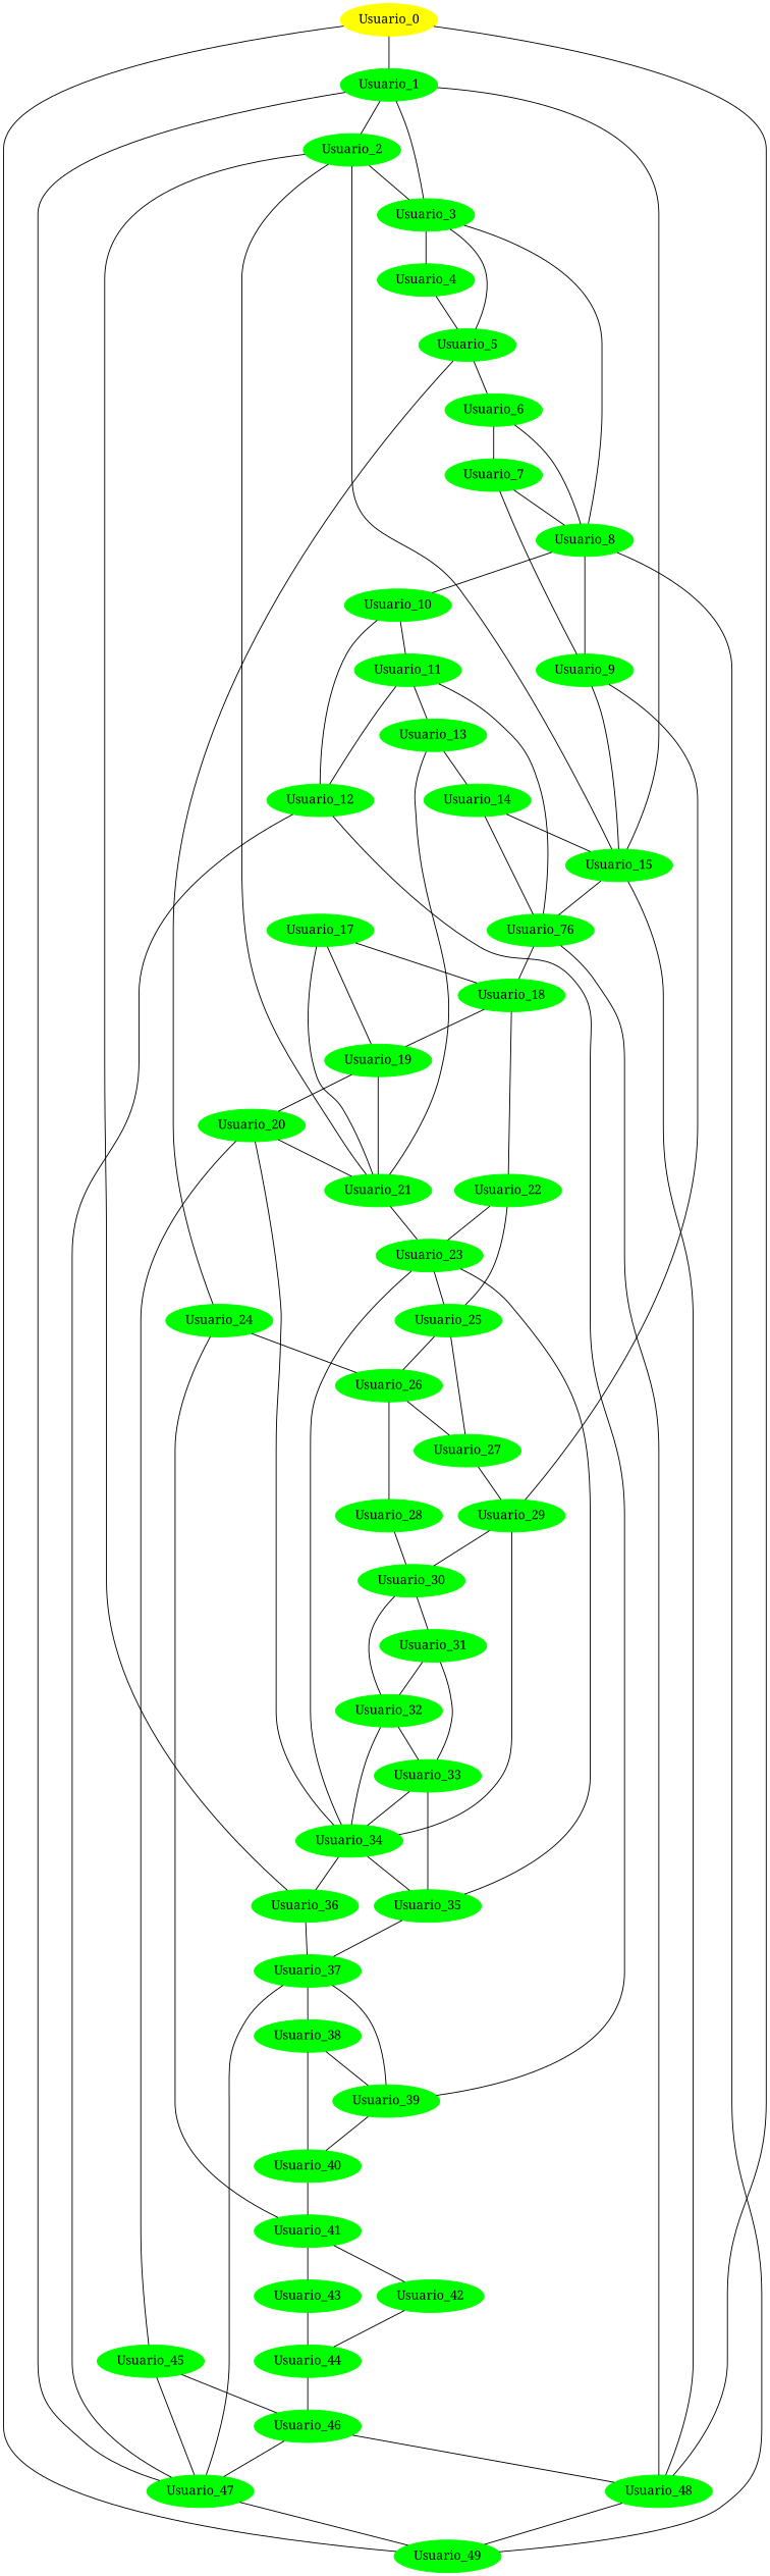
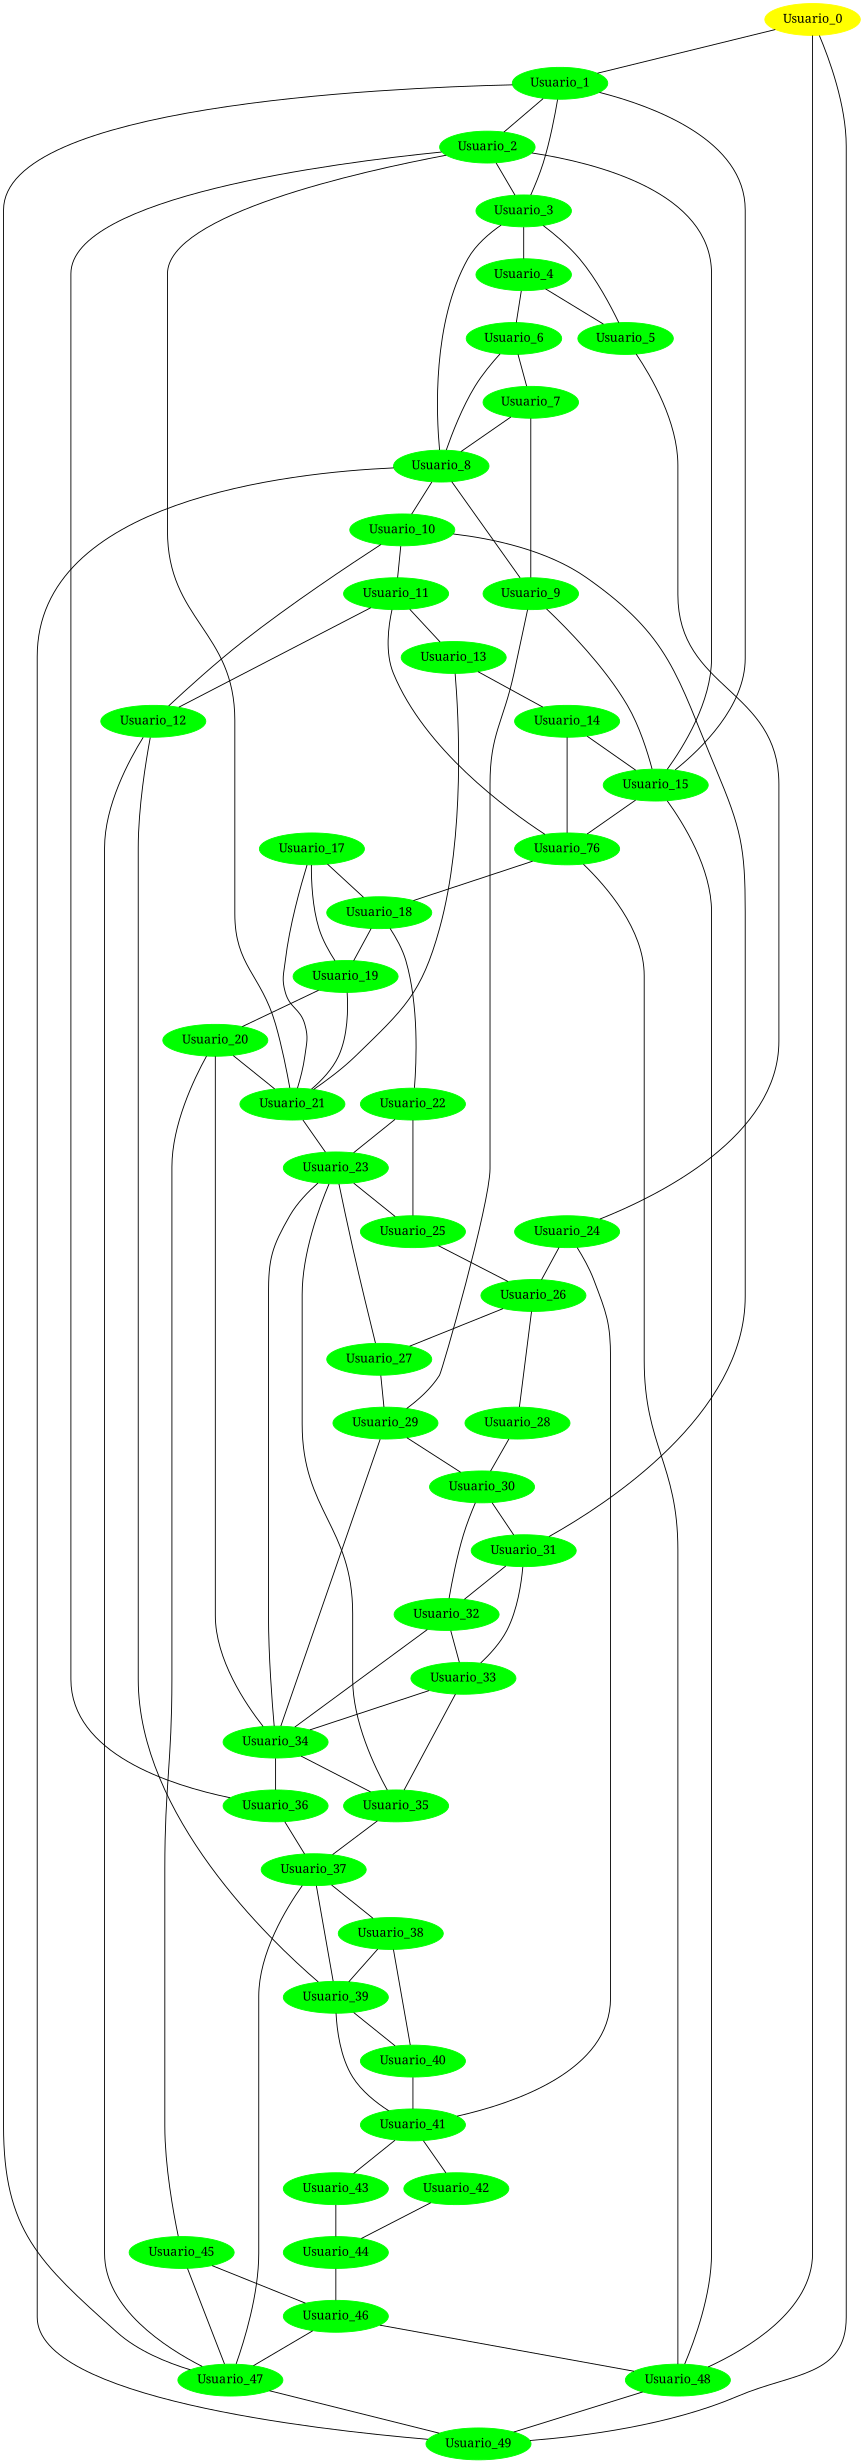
  graph {
    fontname="Noto Serif"
    node [color=green fontname="Noto Serif" style=filled]
    edge [fontname="Noto Serif"]
    n1 [color=yellow label=Usuario_0]
    n2 [label=Usuario_1]
    n3 [label=Usuario_48]
    n4 [label=Usuario_49]
    n5 [label=Usuario_2]
    n6 [label=Usuario_3]
    n7 [label=Usuario_15]
    n8 [label=Usuario_47]
    n9 [label=Usuario_21]
    n10 [label=Usuario_36]
    n11 [label=Usuario_4]
    n12 [label=Usuario_5]
    n13 [label=Usuario_8]
    n14 [label=Usuario_76]
    n15 [label=Usuario_23]
    n16 [label=Usuario_37]
    n17 [label=Usuario_6]
    n18 [label=Usuario_24]
    n19 [label=Usuario_9]
    n20 [label=Usuario_10]
    n21 [label=Usuario_7]
    n22 [label=Usuario_26]
    n23 [label=Usuario_41]
    n24 [label=Usuario_29]
    n25 [label=Usuario_11]
    n26 [label=Usuario_12]
    n27 [label=Usuario_31]
    n28 [label=Usuario_34]
    n29 [label=Usuario_30]
    n30 [label=Usuario_13]
    n31 [label=Usuario_39]
    n32 [label=Usuario_32]
    n33 [label=Usuario_33]
    n34 [label=Usuario_14]
    n35 [label=Usuario_18]
    n36 [label=Usuario_40]
    n37 [label=Usuario_19]
    n38 [label=Usuario_22]
    n39 [label=Usuario_17]
    n40 [label=Usuario_20]
    n41 [label=Usuario_45]
    n42 [label=Usuario_35]
    n43 [label=Usuario_46]
    n44 [label=Usuario_25]
    n45 [label=Usuario_27]
    n46 [label=Usuario_28]
    n47 [label=Usuario_42]
    n48 [label=Usuario_43]
    n49 [label=Usuario_38]
    n50 [label=Usuario_44]
    n1 -- n2
    n1 -- n3
    n1 -- n4
    n2 -- n5
    n2 -- n6
    n2 -- n7
    n2 -- n8
    n3 -- n4
    n5 -- n6
    n5 -- n7
    n5 -- n9
    n5 -- n10
    n6 -- n11
    n6 -- n12
    n6 -- n13
    n7 -- n3
    n7 -- n14
    n8 -- n4
    n9 -- n15
    n10 -- n16
    n11 -- n12
-   n12 -- n17
+   n11 -- n17
    n12 -- n18
    n13 -- n4
    n13 -- n19
    n13 -- n20
    n14 -- n3
    n14 -- n35
    n15 -- n28
    n15 -- n42
    n15 -- n44
    n16 -- n8
    n16 -- n31
    n16 -- n49
    n17 -- n13
    n17 -- n21
    n18 -- n22
    n18 -- n23
    n19 -- n7
    n19 -- n24
    n20 -- n25
    n20 -- n26
+   n20 -- n27
    n21 -- n13
    n21 -- n19
    n22 -- n45
    n22 -- n46
    n23 -- n47
    n23 -- n48
    n24 -- n28
    n24 -- n29
    n25 -- n14
    n25 -- n26
    n25 -- n30
    n26 -- n8
    n26 -- n31
    n27 -- n32
    n27 -- n33
    n28 -- n10
    n28 -- n42
    n29 -- n27
    n29 -- n32
    n30 -- n9
    n30 -- n34
+   n31 -- n23
    n31 -- n36
    n32 -- n28
    n32 -- n33
    n33 -- n28
    n33 -- n42
    n34 -- n7
    n34 -- n14
    n35 -- n37
    n35 -- n38
    n36 -- n23
    n37 -- n9
    n37 -- n40
    n38 -- n15
    n38 -- n44
    n39 -- n9
    n39 -- n35
    n39 -- n37
    n40 -- n9
    n40 -- n28
    n40 -- n41
    n41 -- n8
    n41 -- n43
    n42 -- n16
    n43 -- n3
    n43 -- n8
    n44 -- n22
-   n44 -- n45
+   n15 -- n45
    n45 -- n24
    n46 -- n29
    n47 -- n50
    n48 -- n50
    n49 -- n31
    n49 -- n36
    n50 -- n43
  }
